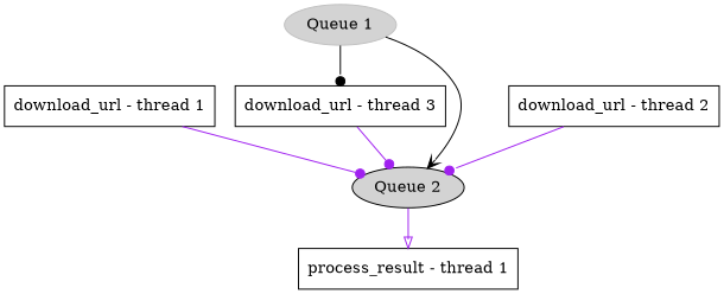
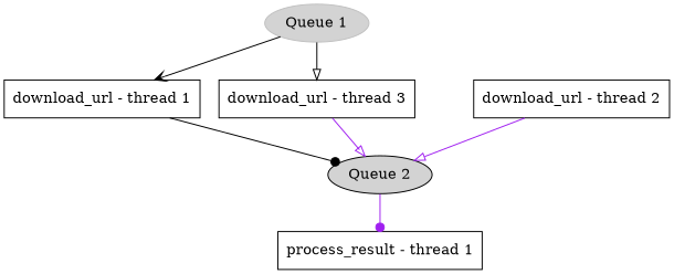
  digraph {
    node [shape=box]
    edge [arrowhead=dot color=black]
    "Queue 1" [color=gray fillcolor=lightgray shape=ellipse style=filled]
    "download_url - thread 1"
    "download_url - thread 3"
    "Queue 2" [color=black fillcolor=lightgray shape=ellipse style=filled]
    "download_url - thread 2"
    "process_result - thread 1"
-   "Queue 1" -> "Queue 2" [arrowhead=vee]
-   "Queue 1" -> "download_url - thread 3"
-   "download_url - thread 1" -> "Queue 2" [color=purple]
-   "download_url - thread 3" -> "Queue 2" [color=purple]
-   "Queue 2" -> "process_result - thread 1" [arrowhead=onormal color=purple]
-   "download_url - thread 2" -> "Queue 2" [color=purple]
+   "Queue 1" -> "download_url - thread 1" [arrowhead=vee]
+   "Queue 1" -> "download_url - thread 3" [arrowhead=onormal]
+   "download_url - thread 1" -> "Queue 2"
+   "download_url - thread 3" -> "Queue 2" [arrowhead=onormal color=purple]
+   "Queue 2" -> "process_result - thread 1" [color=purple]
+   "download_url - thread 2" -> "Queue 2" [arrowhead=onormal color=purple]
  }
